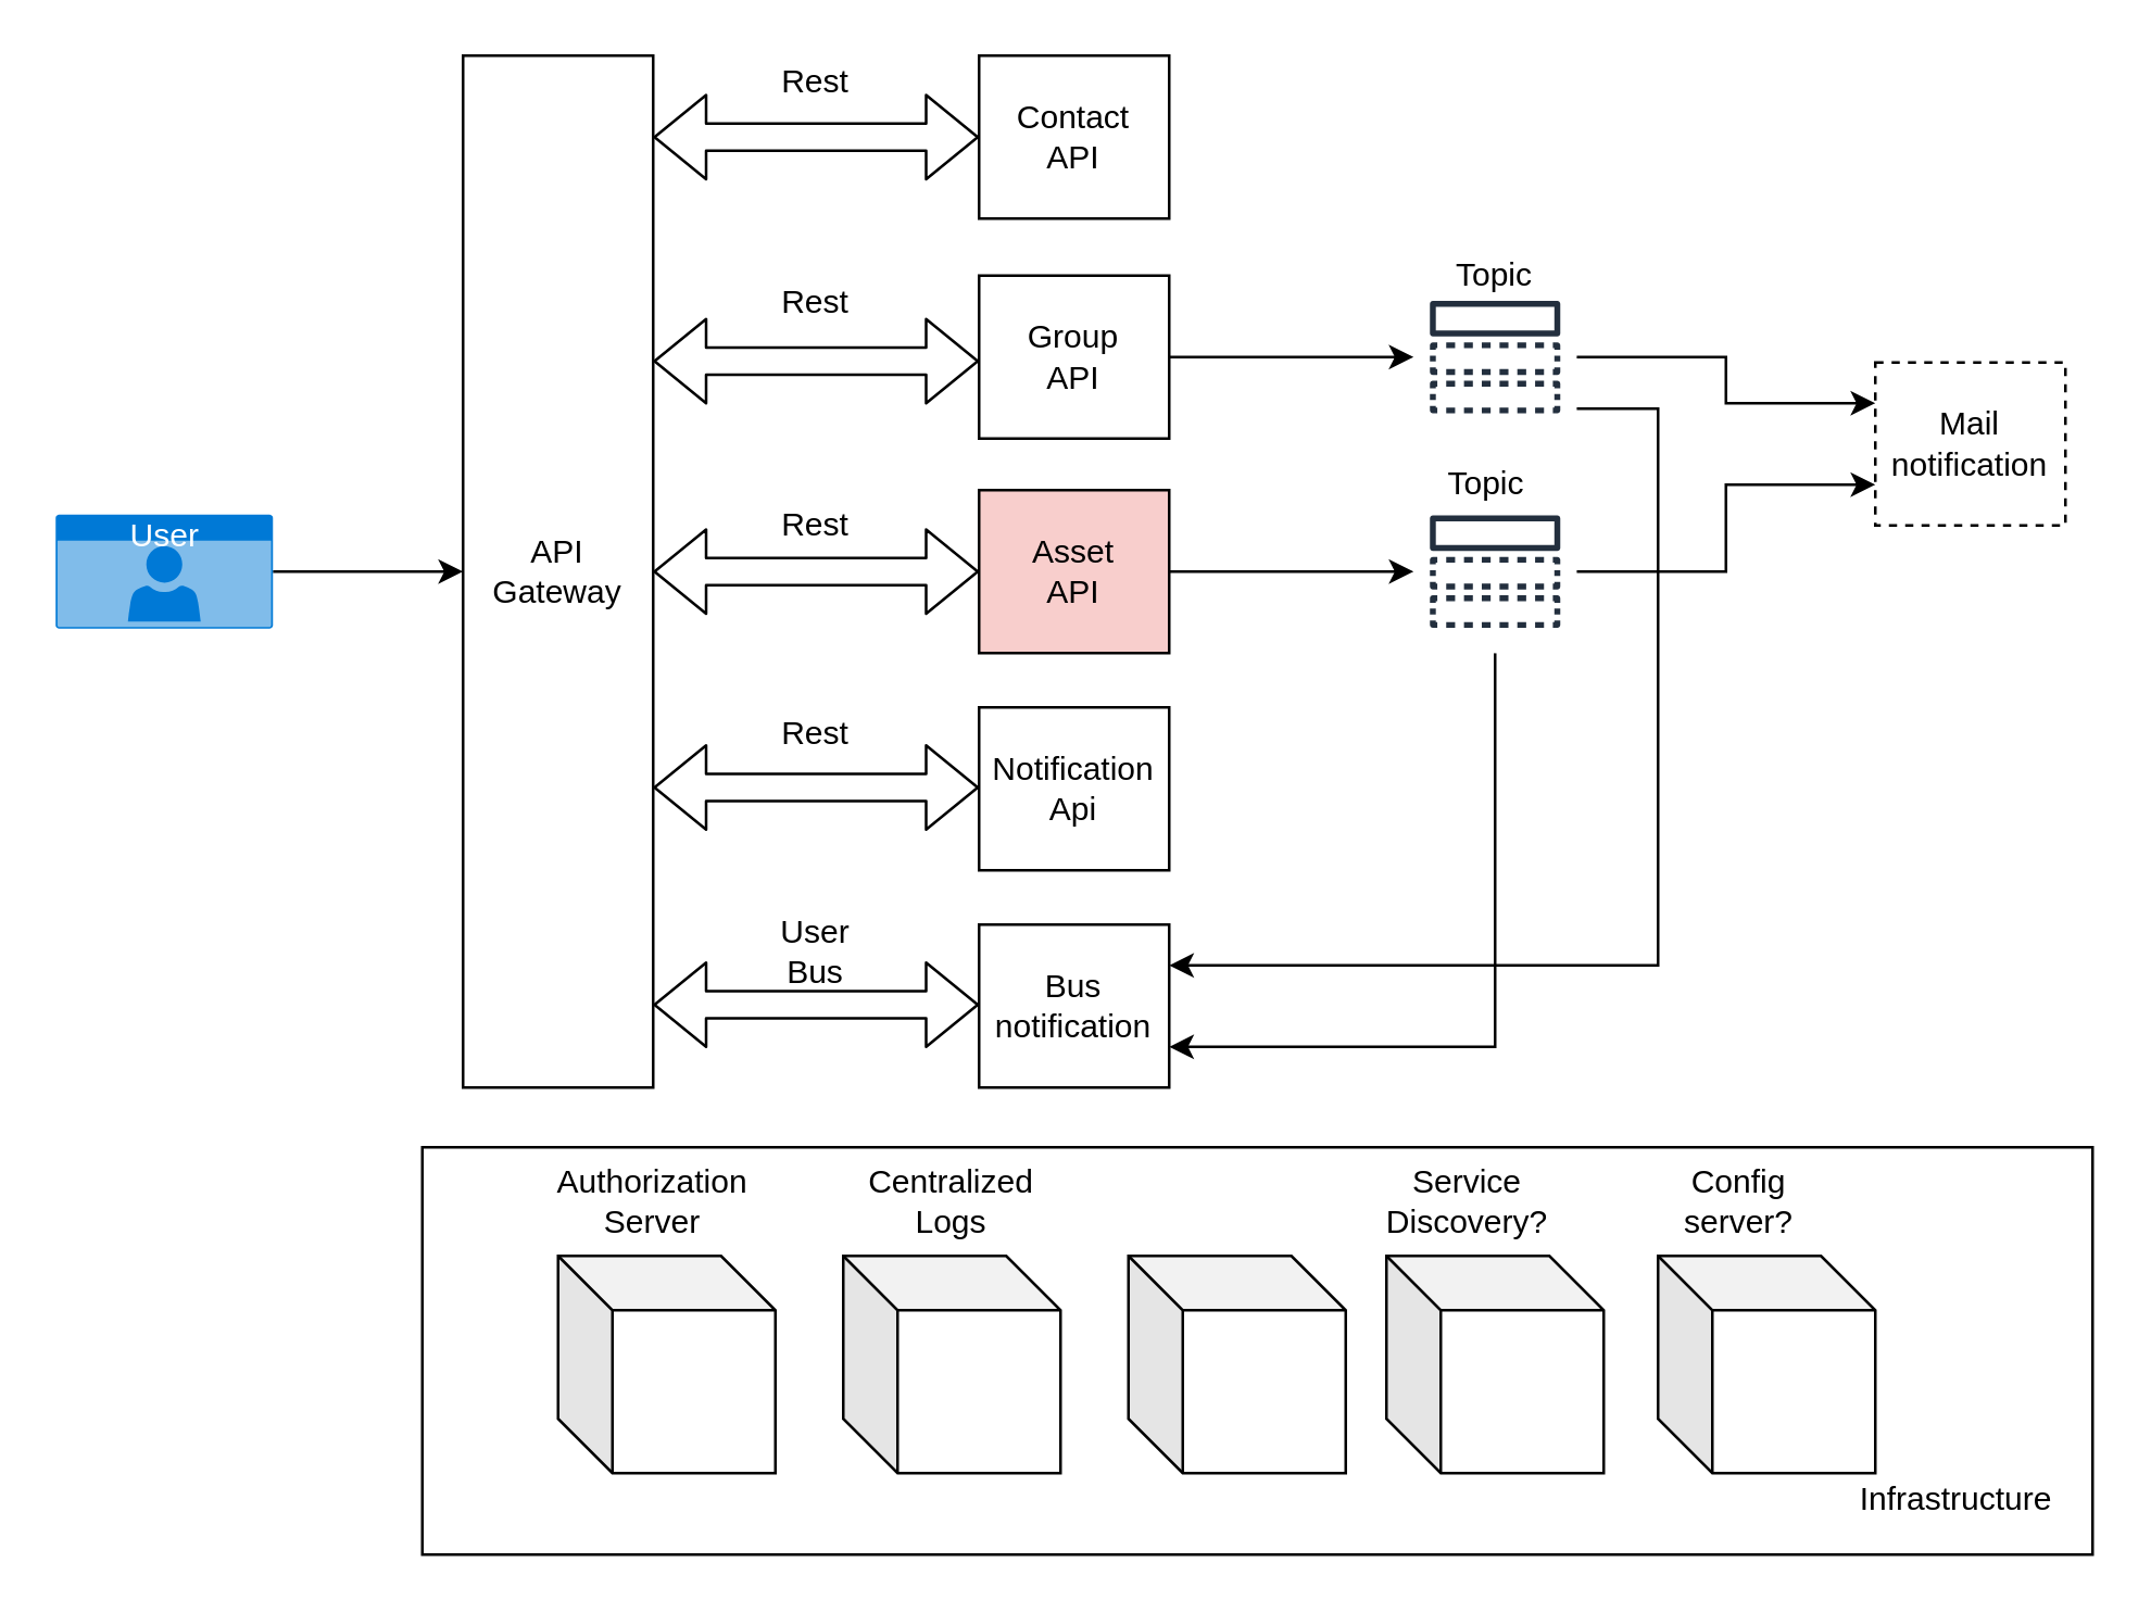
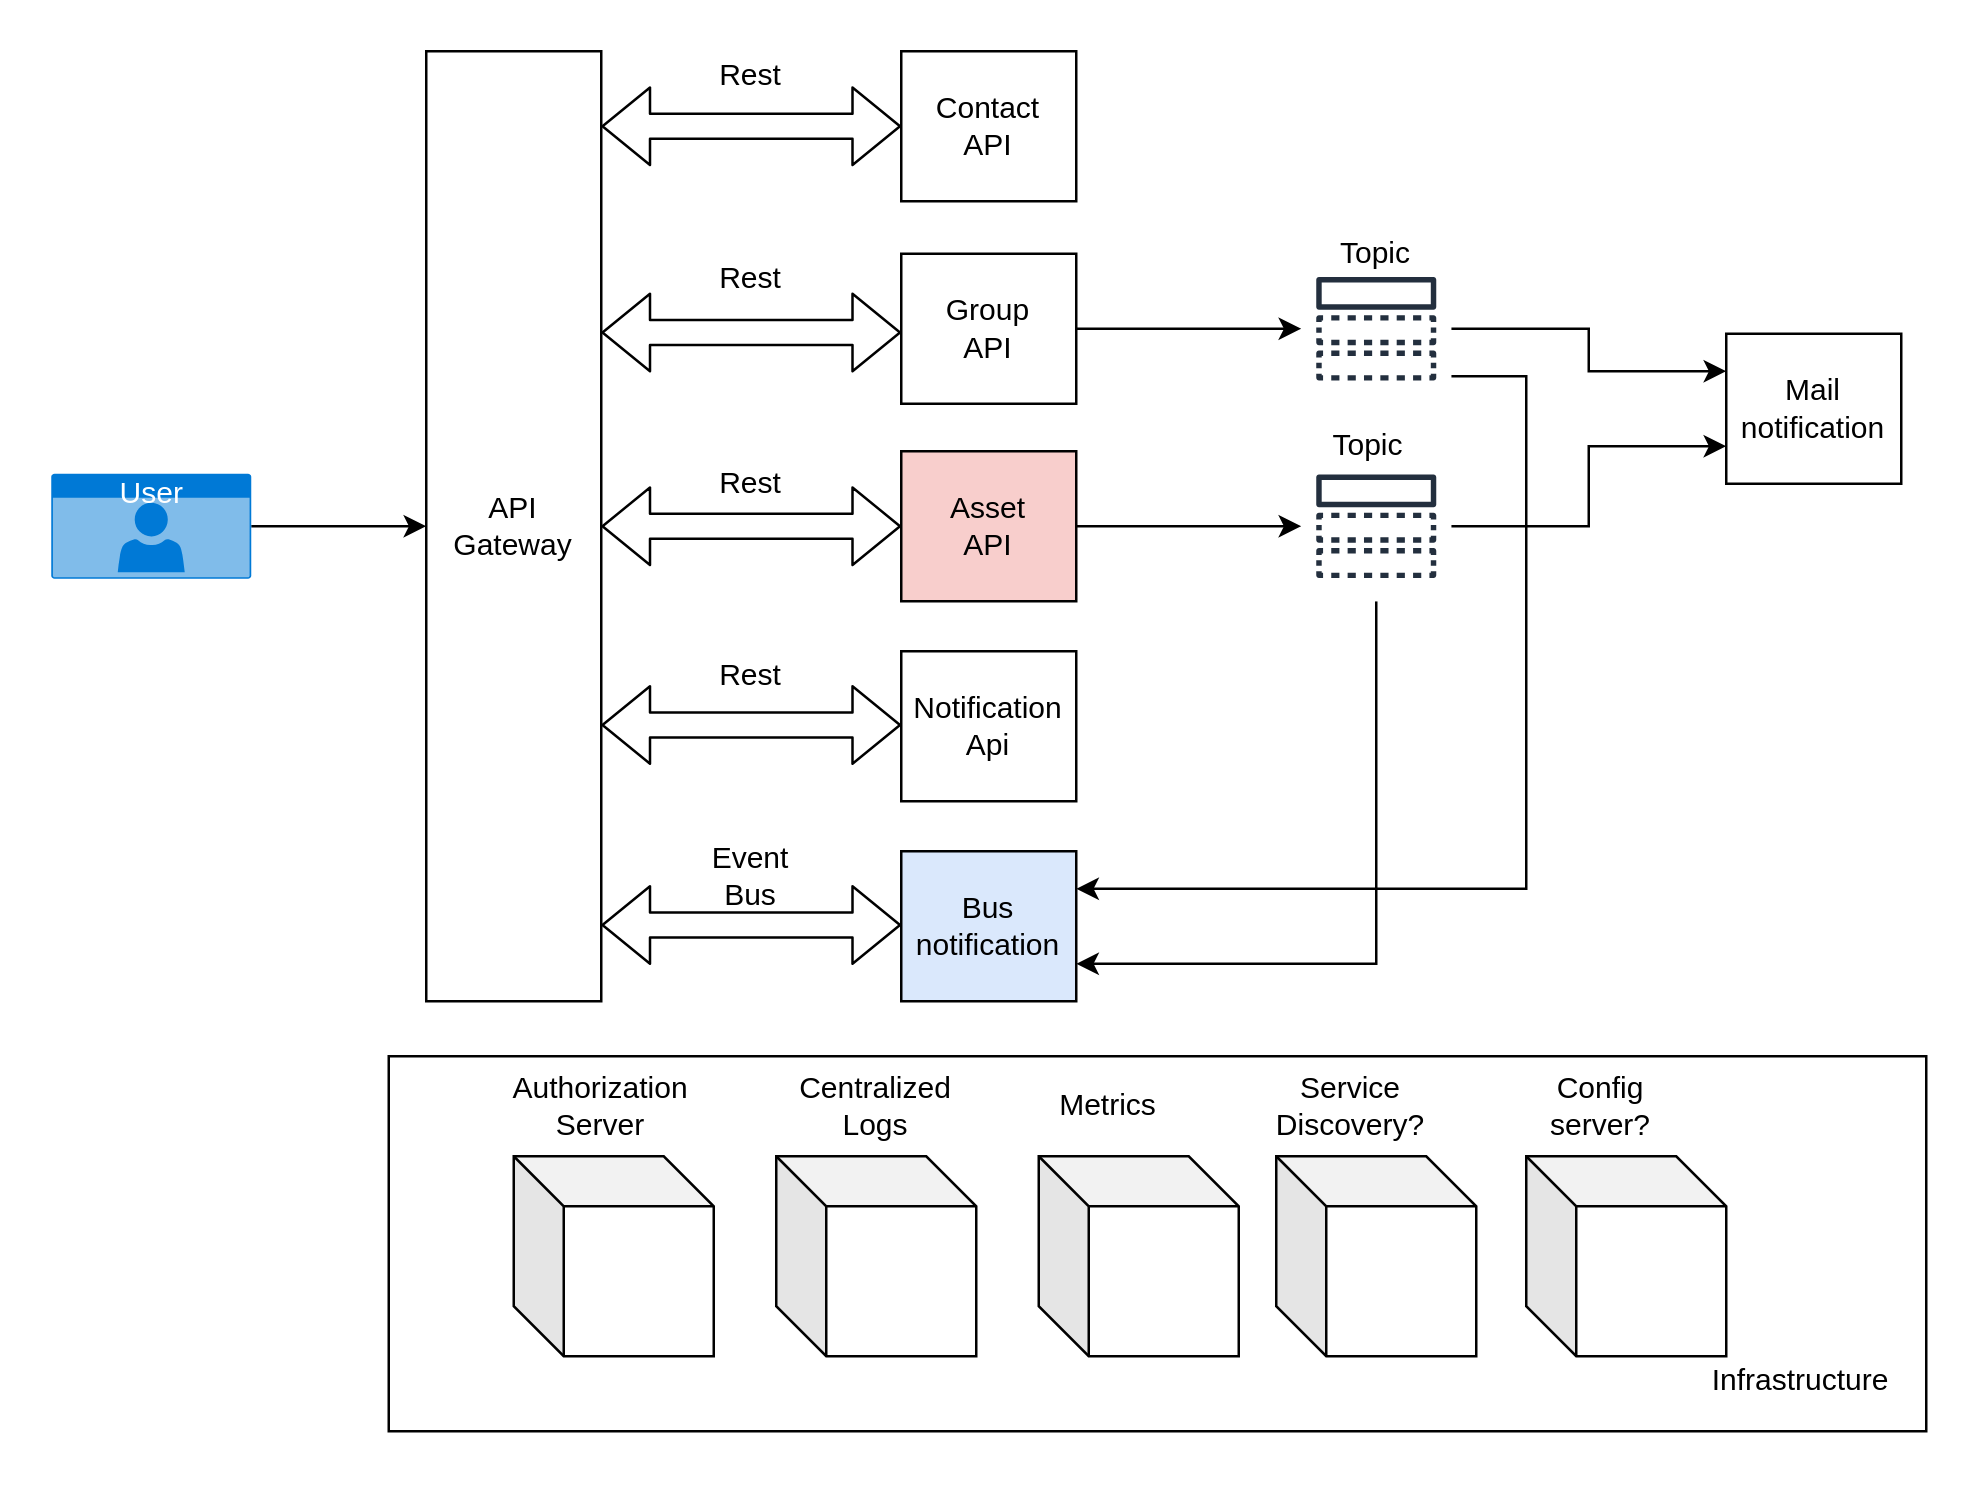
  <mxCell id="0" />
  <mxCell id="1" parent="0" />
  <mxCell id="2" value="" style="rounded=0;whiteSpace=wrap;html=1;" vertex="1" parent="1"><mxGeometry x="155" y="422" width="615" height="150" as="geometry" /></mxCell>
  <mxCell id="3" value="" style="shape=cube;whiteSpace=wrap;html=1;boundedLbl=1;backgroundOutline=1;darkOpacity=0.05;darkOpacity2=0.1;" vertex="1" parent="1"><mxGeometry x="205" y="462" width="80" height="80" as="geometry" /></mxCell>
  <mxCell id="4" value="Authorization&lt;br&gt;Server" style="text;html=1;strokeColor=none;fillColor=none;align=center;verticalAlign=middle;whiteSpace=wrap;rounded=0;" vertex="1" parent="1"><mxGeometry x="220" y="432" width="40" height="20" as="geometry" /></mxCell>
  <mxCell id="5" value="" style="rounded=0;whiteSpace=wrap;html=1;" vertex="1" parent="1"><mxGeometry x="170" y="20" width="70" height="380" as="geometry" /></mxCell>
  <mxCell id="6" value="API Gateway" style="text;html=1;strokeColor=none;fillColor=none;align=center;verticalAlign=middle;whiteSpace=wrap;rounded=0;rotation=0;" vertex="1" parent="1"><mxGeometry x="185" y="200" width="40" height="20" as="geometry" /></mxCell>
  <mxCell id="7" style="edgeStyle=orthogonalEdgeStyle;rounded=0;orthogonalLoop=1;jettySize=auto;html=1;exitX=1;exitY=0.5;exitDx=0;exitDy=0;" edge="1" parent="1" source="8" target="16"><mxGeometry relative="1" as="geometry" /></mxCell>
  <mxCell id="8" value="Group&lt;br&gt;API" style="rounded=0;whiteSpace=wrap;html=1;" vertex="1" parent="1"><mxGeometry x="360" y="101" width="70" height="60" as="geometry" /></mxCell>
  <mxCell id="9" value="Contact&lt;br&gt;API" style="rounded=0;whiteSpace=wrap;html=1;" vertex="1" parent="1"><mxGeometry x="360" y="20" width="70" height="60" as="geometry" /></mxCell>
  <mxCell id="10" style="edgeStyle=orthogonalEdgeStyle;rounded=0;orthogonalLoop=1;jettySize=auto;html=1;exitX=1;exitY=0.5;exitDx=0;exitDy=0;" edge="1" parent="1" source="11" target="19"><mxGeometry relative="1" as="geometry" /></mxCell>
  <mxCell id="11" value="Asset&lt;br&gt;API" style="rounded=0;whiteSpace=wrap;html=1;fillColor=#f8cecc;" vertex="1" parent="1"><mxGeometry x="360" y="180" width="70" height="60" as="geometry" /></mxCell>
  <mxCell id="12" value="Notification&lt;br&gt;Api" style="rounded=0;whiteSpace=wrap;html=1;" vertex="1" parent="1"><mxGeometry x="360" y="260" width="70" height="60" as="geometry" /></mxCell>
- <mxCell id="13" value="Bus notification" style="rounded=0;whiteSpace=wrap;html=1;" vertex="1" parent="1"><mxGeometry x="360" y="340" width="70" height="60" as="geometry" /></mxCell>
+ <mxCell id="13" value="Bus notification" style="rounded=0;whiteSpace=wrap;html=1;fillColor=#dae8fc;" vertex="1" parent="1"><mxGeometry x="360" y="340" width="70" height="60" as="geometry" /></mxCell>
  <mxCell id="14" style="edgeStyle=orthogonalEdgeStyle;rounded=0;orthogonalLoop=1;jettySize=auto;html=1;entryX=0;entryY=0.25;entryDx=0;entryDy=0;" edge="1" parent="1" source="16" target="20"><mxGeometry relative="1" as="geometry" /></mxCell>
  <mxCell id="15" style="edgeStyle=orthogonalEdgeStyle;rounded=0;orthogonalLoop=1;jettySize=auto;html=1;entryX=1;entryY=0.25;entryDx=0;entryDy=0;" edge="1" parent="1" source="16" target="13"><mxGeometry relative="1" as="geometry"><Array as="points"><mxPoint x="610" y="150" /><mxPoint x="610" y="355" /></Array></mxGeometry></mxCell>
  <mxCell id="16" value="" style="outlineConnect=0;fontColor=#232F3E;gradientColor=none;strokeColor=#232F3E;fillColor=#ffffff;dashed=0;verticalLabelPosition=bottom;verticalAlign=top;align=center;html=1;fontSize=12;fontStyle=0;aspect=fixed;shape=mxgraph.aws4.resourceIcon;resIcon=mxgraph.aws4.topic;" vertex="1" parent="1"><mxGeometry x="520" y="101" width="60" height="60" as="geometry" /></mxCell>
  <mxCell id="17" style="edgeStyle=orthogonalEdgeStyle;rounded=0;orthogonalLoop=1;jettySize=auto;html=1;entryX=0;entryY=0.75;entryDx=0;entryDy=0;" edge="1" parent="1" source="19" target="20"><mxGeometry relative="1" as="geometry" /></mxCell>
  <mxCell id="18" style="edgeStyle=orthogonalEdgeStyle;rounded=0;orthogonalLoop=1;jettySize=auto;html=1;entryX=1;entryY=0.75;entryDx=0;entryDy=0;" edge="1" parent="1" source="19" target="13"><mxGeometry relative="1" as="geometry"><Array as="points"><mxPoint x="550" y="385" /></Array></mxGeometry></mxCell>
  <mxCell id="19" value="" style="outlineConnect=0;fontColor=#232F3E;gradientColor=none;strokeColor=#232F3E;fillColor=#ffffff;dashed=0;verticalLabelPosition=bottom;verticalAlign=top;align=center;html=1;fontSize=12;fontStyle=0;aspect=fixed;shape=mxgraph.aws4.resourceIcon;resIcon=mxgraph.aws4.topic;" vertex="1" parent="1"><mxGeometry x="520" y="180" width="60" height="60" as="geometry" /></mxCell>
- <mxCell id="20" value="Mail notification" style="rounded=0;whiteSpace=wrap;html=1;dashed=1;" vertex="1" parent="1"><mxGeometry x="690" y="133" width="70" height="60" as="geometry" /></mxCell>
+ <mxCell id="20" value="Mail notification" style="rounded=0;whiteSpace=wrap;html=1;" vertex="1" parent="1"><mxGeometry x="690" y="133" width="70" height="60" as="geometry" /></mxCell>
  <mxCell id="21" style="edgeStyle=orthogonalEdgeStyle;rounded=0;orthogonalLoop=1;jettySize=auto;html=1;entryX=0;entryY=0.5;entryDx=0;entryDy=0;" edge="1" parent="1" source="22" target="5"><mxGeometry relative="1" as="geometry" /></mxCell>
  <mxCell id="22" value="User" style="html=1;strokeColor=none;fillColor=#0079D6;labelPosition=center;verticalLabelPosition=middle;verticalAlign=top;align=center;fontSize=12;outlineConnect=0;spacingTop=-6;fontColor=#FFFFFF;shape=mxgraph.sitemap.user;" vertex="1" parent="1"><mxGeometry x="20" y="189" width="80" height="42" as="geometry" /></mxCell>
  <mxCell id="23" value="" style="shape=flexArrow;endArrow=classic;startArrow=classic;html=1;entryX=0;entryY=0.5;entryDx=0;entryDy=0;" edge="1" parent="1" target="9"><mxGeometry width="50" height="50" relative="1" as="geometry"><mxPoint x="240" y="50" as="sourcePoint" /><mxPoint x="340" y="50" as="targetPoint" /></mxGeometry></mxCell>
  <mxCell id="24" value="" style="shape=flexArrow;endArrow=classic;startArrow=classic;html=1;entryX=0;entryY=0.5;entryDx=0;entryDy=0;" edge="1" parent="1"><mxGeometry width="50" height="50" relative="1" as="geometry"><mxPoint x="240" y="132.5" as="sourcePoint" /><mxPoint x="360" y="132.5" as="targetPoint" /></mxGeometry></mxCell>
  <mxCell id="25" value="" style="shape=flexArrow;endArrow=classic;startArrow=classic;html=1;entryX=0;entryY=0.5;entryDx=0;entryDy=0;" edge="1" parent="1"><mxGeometry width="50" height="50" relative="1" as="geometry"><mxPoint x="240" y="210" as="sourcePoint" /><mxPoint x="360" y="210" as="targetPoint" /></mxGeometry></mxCell>
  <mxCell id="26" value="" style="shape=flexArrow;endArrow=classic;startArrow=classic;html=1;entryX=0;entryY=0.5;entryDx=0;entryDy=0;" edge="1" parent="1"><mxGeometry width="50" height="50" relative="1" as="geometry"><mxPoint x="240" y="289.5" as="sourcePoint" /><mxPoint x="360" y="289.5" as="targetPoint" /></mxGeometry></mxCell>
  <mxCell id="27" value="" style="shape=flexArrow;endArrow=classic;startArrow=classic;html=1;entryX=0;entryY=0.5;entryDx=0;entryDy=0;" edge="1" parent="1"><mxGeometry width="50" height="50" relative="1" as="geometry"><mxPoint x="240" y="369.5" as="sourcePoint" /><mxPoint x="360" y="369.5" as="targetPoint" /></mxGeometry></mxCell>
- <mxCell id="28" value="User Bus" style="text;html=1;strokeColor=none;fillColor=none;align=center;verticalAlign=middle;whiteSpace=wrap;rounded=0;" vertex="1" parent="1"><mxGeometry x="280" y="340" width="40" height="20" as="geometry" /></mxCell>
+ <mxCell id="28" value="Event Bus" style="text;html=1;strokeColor=none;fillColor=none;align=center;verticalAlign=middle;whiteSpace=wrap;rounded=0;" vertex="1" parent="1"><mxGeometry x="280" y="340" width="40" height="20" as="geometry" /></mxCell>
  <mxCell id="29" value="Rest" style="text;html=1;strokeColor=none;fillColor=none;align=center;verticalAlign=middle;whiteSpace=wrap;rounded=0;" vertex="1" parent="1"><mxGeometry x="280" y="20" width="40" height="20" as="geometry" /></mxCell>
  <mxCell id="30" value="Rest" style="text;html=1;strokeColor=none;fillColor=none;align=center;verticalAlign=middle;whiteSpace=wrap;rounded=0;" vertex="1" parent="1"><mxGeometry x="280" y="101" width="40" height="20" as="geometry" /></mxCell>
  <mxCell id="31" value="Rest" style="text;html=1;strokeColor=none;fillColor=none;align=center;verticalAlign=middle;whiteSpace=wrap;rounded=0;" vertex="1" parent="1"><mxGeometry x="280" y="183" width="40" height="20" as="geometry" /></mxCell>
  <mxCell id="32" value="Rest" style="text;html=1;strokeColor=none;fillColor=none;align=center;verticalAlign=middle;whiteSpace=wrap;rounded=0;" vertex="1" parent="1"><mxGeometry x="280" y="260" width="40" height="20" as="geometry" /></mxCell>
  <mxCell id="33" value="Topic" style="text;html=1;strokeColor=none;fillColor=none;align=center;verticalAlign=middle;whiteSpace=wrap;rounded=0;" vertex="1" parent="1"><mxGeometry x="530" y="91" width="40" height="20" as="geometry" /></mxCell>
  <mxCell id="34" value="Topic" style="text;html=1;strokeColor=none;fillColor=none;align=center;verticalAlign=middle;whiteSpace=wrap;rounded=0;" vertex="1" parent="1"><mxGeometry x="527" y="168" width="40" height="20" as="geometry" /></mxCell>
  <mxCell id="35" value="" style="shape=cube;whiteSpace=wrap;html=1;boundedLbl=1;backgroundOutline=1;darkOpacity=0.05;darkOpacity2=0.1;" vertex="1" parent="1"><mxGeometry x="310" y="462" width="80" height="80" as="geometry" /></mxCell>
  <mxCell id="36" value="Centralized Logs" style="text;html=1;strokeColor=none;fillColor=none;align=center;verticalAlign=middle;whiteSpace=wrap;rounded=0;" vertex="1" parent="1"><mxGeometry x="330" y="432" width="40" height="20" as="geometry" /></mxCell>
  <mxCell id="37" value="" style="shape=cube;whiteSpace=wrap;html=1;boundedLbl=1;backgroundOutline=1;darkOpacity=0.05;darkOpacity2=0.1;" vertex="1" parent="1"><mxGeometry x="415" y="462" width="80" height="80" as="geometry" /></mxCell>
+ <mxCell id="38" value="Metrics" style="text;html=1;strokeColor=none;fillColor=none;align=center;verticalAlign=middle;whiteSpace=wrap;rounded=0;" vertex="1" parent="1"><mxGeometry x="422.5" y="432" width="40" height="20" as="geometry" /></mxCell>
  <mxCell id="39" value="" style="shape=cube;whiteSpace=wrap;html=1;boundedLbl=1;backgroundOutline=1;darkOpacity=0.05;darkOpacity2=0.1;" vertex="1" parent="1"><mxGeometry x="510" y="462" width="80" height="80" as="geometry" /></mxCell>
  <mxCell id="40" value="Service Discovery?" style="text;html=1;strokeColor=none;fillColor=none;align=center;verticalAlign=middle;whiteSpace=wrap;rounded=0;" vertex="1" parent="1"><mxGeometry x="520" y="432" width="40" height="20" as="geometry" /></mxCell>
  <mxCell id="41" value="Infrastructure" style="text;html=1;strokeColor=none;fillColor=none;align=center;verticalAlign=middle;whiteSpace=wrap;rounded=0;" vertex="1" parent="1"><mxGeometry x="700" y="542" width="40" height="20" as="geometry" /></mxCell>
  <mxCell id="42" value="" style="shape=cube;whiteSpace=wrap;html=1;boundedLbl=1;backgroundOutline=1;darkOpacity=0.05;darkOpacity2=0.1;" vertex="1" parent="1"><mxGeometry x="610" y="462" width="80" height="80" as="geometry" /></mxCell>
  <mxCell id="43" value="Config server?" style="text;html=1;strokeColor=none;fillColor=none;align=center;verticalAlign=middle;whiteSpace=wrap;rounded=0;" vertex="1" parent="1"><mxGeometry x="620" y="432" width="40" height="20" as="geometry" /></mxCell>
